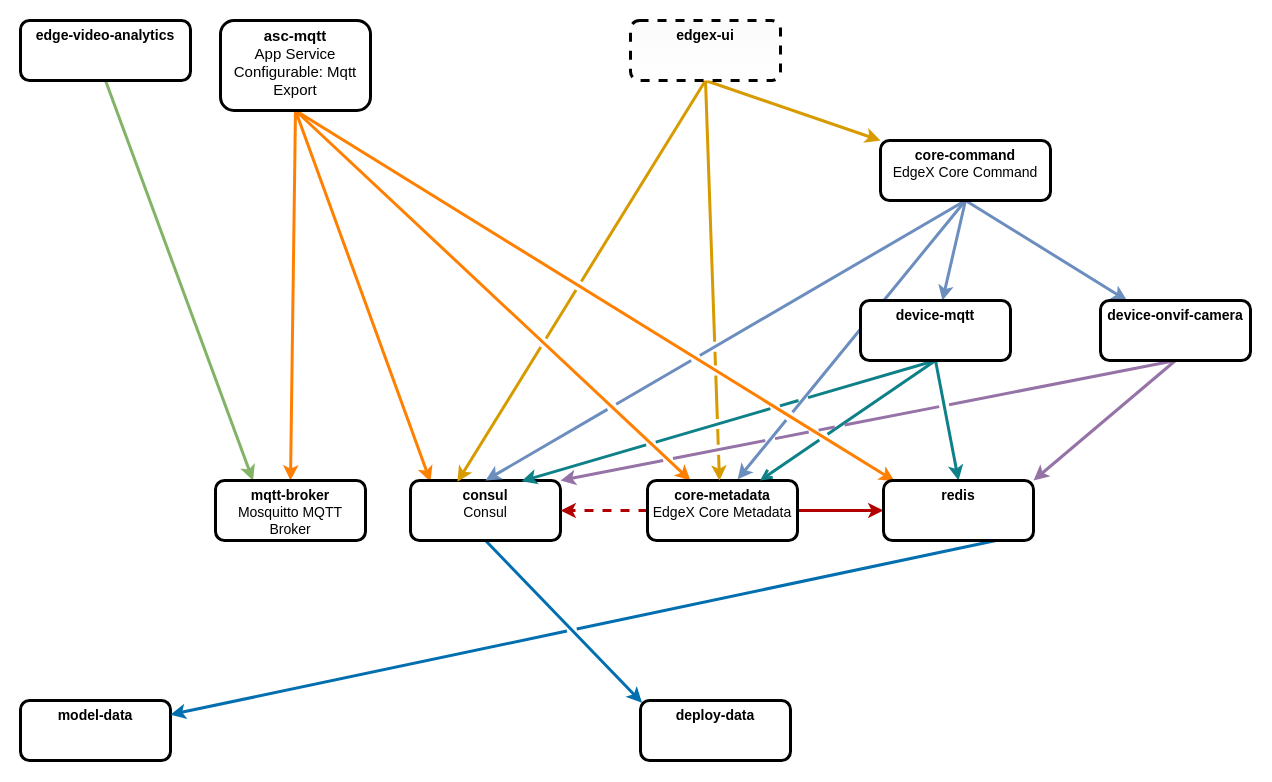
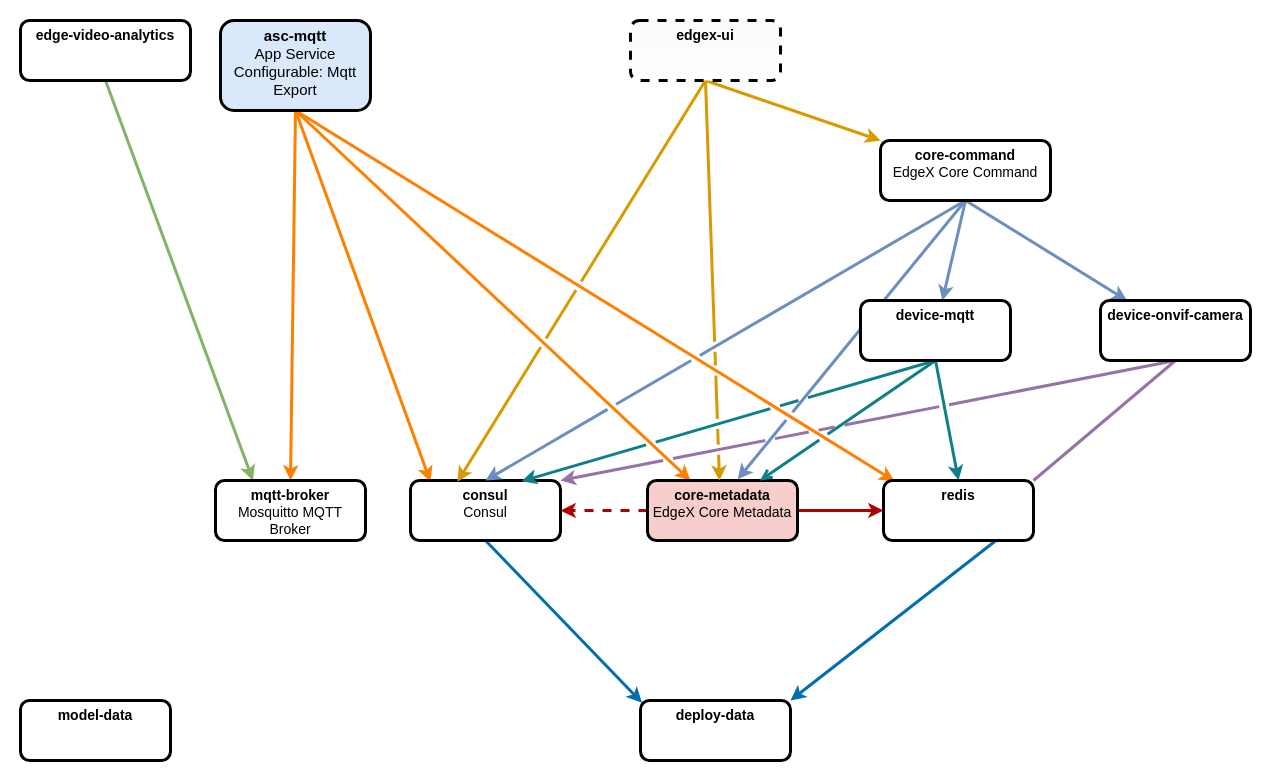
  <mxCell id="0" />
  <mxCell id="1" parent="0" />
  <mxCell id="2" style="orthogonalLoop=1;jettySize=auto;html=1;exitX=0.5;exitY=1;exitDx=0;exitDy=0;entryX=0.133;entryY=0.022;entryDx=0;entryDy=0;fontSize=14;jumpStyle=gap;strokeWidth=3;fillColor=#fff2cc;strokeColor=#FF8000;entryPerimeter=0;" parent="1" source="6" target="12" edge="1"><mxGeometry relative="1" as="geometry" /></mxCell>
  <mxCell id="3" style="orthogonalLoop=1;jettySize=auto;html=1;exitX=0.5;exitY=1;exitDx=0;exitDy=0;entryX=0.074;entryY=0.989;entryDx=0;entryDy=0;fontSize=14;jumpStyle=gap;strokeWidth=3;fillColor=#fff2cc;strokeColor=#FF8000;entryPerimeter=0;" parent="1" source="6" target="34" edge="1"><mxGeometry relative="1" as="geometry" /></mxCell>
  <mxCell id="4" style="orthogonalLoop=1;jettySize=auto;html=1;exitX=0.5;exitY=1;exitDx=0;exitDy=0;fontSize=14;jumpStyle=gap;strokeWidth=3;fillColor=#fff2cc;strokeColor=#FF8000;" parent="1" source="6" target="20" edge="1"><mxGeometry relative="1" as="geometry" /></mxCell>
  <mxCell id="5" style="orthogonalLoop=1;jettySize=auto;html=1;exitX=0.5;exitY=1;exitDx=0;exitDy=0;fontSize=14;jumpStyle=gap;strokeWidth=3;fillColor=#fff2cc;strokeColor=#FF8000;entryX=0.5;entryY=0;entryDx=0;entryDy=0;" parent="1" source="6" target="10" edge="1"><mxGeometry relative="1" as="geometry" /></mxCell>
- <mxCell id="6" value="&lt;font style=&quot;font-size: 15px&quot;&gt;&lt;b&gt;asc-mqtt&lt;/b&gt;&lt;br&gt;App Service Configurable: Mqtt Export&lt;/font&gt;" style="whiteSpace=wrap;html=1;fontSize=14;verticalAlign=top;strokeWidth=3;rounded=1;" parent="1" vertex="1"><mxGeometry x="220" y="20" width="150" height="90" as="geometry" /></mxCell>
+ <mxCell id="6" value="&lt;font style=&quot;font-size: 15px&quot;&gt;&lt;b&gt;asc-mqtt&lt;/b&gt;&lt;br&gt;App Service Configurable: Mqtt Export&lt;/font&gt;" style="whiteSpace=wrap;html=1;fontSize=14;verticalAlign=top;strokeWidth=3;rounded=1;fillColor=#dae8fc;" parent="1" vertex="1"><mxGeometry x="220" y="20" width="150" height="90" as="geometry" /></mxCell>
  <mxCell id="7" style="jumpStyle=gap;orthogonalLoop=1;jettySize=auto;html=1;exitX=0.5;exitY=1;exitDx=0;exitDy=0;fontSize=14;strokeWidth=3;fillColor=#d5e8d4;strokeColor=#82b366;entryX=0.25;entryY=0;entryDx=0;entryDy=0;" parent="1" source="8" target="10" edge="1"><mxGeometry relative="1" as="geometry" /></mxCell>
  <mxCell id="8" value="&lt;b style=&quot;font-size: 14px;&quot;&gt;edge-video-analytics&lt;/b&gt;" style="whiteSpace=wrap;html=1;fontSize=14;verticalAlign=top;strokeWidth=3;rounded=1;" parent="1" vertex="1"><mxGeometry x="20" y="20" width="170" height="60" as="geometry" /></mxCell>
  <mxCell id="9" value="&lt;b style=&quot;font-size: 14px;&quot;&gt;model-data&lt;/b&gt;" style="whiteSpace=wrap;html=1;fontSize=14;verticalAlign=top;strokeWidth=3;rounded=1;" parent="1" vertex="1"><mxGeometry x="20" y="700" width="150" height="60" as="geometry" /></mxCell>
  <mxCell id="10" value="mqtt-broker&lt;br style=&quot;font-size: 14px;&quot;&gt;&lt;span style=&quot;font-weight: normal; font-size: 14px;&quot;&gt;Mosquitto MQTT Broker&lt;/span&gt;" style="whiteSpace=wrap;html=1;flipV=1;fontSize=14;verticalAlign=top;fontStyle=1;strokeWidth=3;rounded=1;" parent="1" vertex="1"><mxGeometry x="215" y="480" width="150" height="60" as="geometry" /></mxCell>
  <mxCell id="11" style="jumpStyle=gap;orthogonalLoop=1;jettySize=auto;html=1;exitX=0.5;exitY=1;exitDx=0;exitDy=0;entryX=0.01;entryY=0.037;entryDx=0;entryDy=0;fontSize=14;strokeWidth=3;fillColor=#1ba1e2;strokeColor=#006EAF;entryPerimeter=0;" parent="1" source="12" target="21" edge="1"><mxGeometry relative="1" as="geometry" /></mxCell>
  <mxCell id="12" value="&lt;b style=&quot;font-size: 14px;&quot;&gt;consul&lt;/b&gt;&lt;br style=&quot;font-size: 14px;&quot;&gt;Consul" style="whiteSpace=wrap;html=1;fontSize=14;verticalAlign=top;strokeWidth=3;rounded=1;" parent="1" vertex="1"><mxGeometry x="410" y="480" width="150" height="60" as="geometry" /></mxCell>
  <mxCell id="13" style="jumpStyle=gap;orthogonalLoop=1;jettySize=auto;html=1;exitX=0.5;exitY=1;exitDx=0;exitDy=0;entryX=0.5;entryY=0;entryDx=0;entryDy=0;fontSize=14;strokeWidth=3;fillColor=#dae8fc;strokeColor=#6c8ebf;" parent="1" source="17" target="12" edge="1"><mxGeometry relative="1" as="geometry" /></mxCell>
  <mxCell id="14" style="jumpStyle=gap;orthogonalLoop=1;jettySize=auto;html=1;exitX=0.5;exitY=1;exitDx=0;exitDy=0;fontSize=14;entryX=0.601;entryY=-0.019;entryDx=0;entryDy=0;strokeWidth=3;fillColor=#dae8fc;strokeColor=#6c8ebf;entryPerimeter=0;" parent="1" source="17" target="20" edge="1"><mxGeometry relative="1" as="geometry" /></mxCell>
  <mxCell id="15" style="jumpStyle=gap;orthogonalLoop=1;jettySize=auto;html=1;exitX=0.5;exitY=1;exitDx=0;exitDy=0;fontSize=14;strokeWidth=3;fillColor=#dae8fc;strokeColor=#6c8ebf;" parent="1" source="17" target="25" edge="1"><mxGeometry relative="1" as="geometry" /></mxCell>
  <mxCell id="16" style="jumpStyle=gap;orthogonalLoop=1;jettySize=auto;html=1;exitX=0.5;exitY=1;exitDx=0;exitDy=0;fontSize=14;strokeWidth=3;fillColor=#dae8fc;strokeColor=#6c8ebf;" parent="1" source="17" target="28" edge="1"><mxGeometry relative="1" as="geometry" /></mxCell>
  <mxCell id="17" value="&lt;b style=&quot;font-size: 14px;&quot;&gt;core-command&lt;/b&gt;&lt;br style=&quot;font-size: 14px;&quot;&gt;EdgeX Core Command" style="whiteSpace=wrap;html=1;fontSize=14;verticalAlign=top;strokeWidth=3;rounded=1;" parent="1" vertex="1"><mxGeometry x="880" y="140" width="170" height="60" as="geometry" /></mxCell>
  <mxCell id="18" style="jumpStyle=gap;orthogonalLoop=1;jettySize=auto;html=1;exitX=0;exitY=0.5;exitDx=0;exitDy=0;entryX=1;entryY=0.5;entryDx=0;entryDy=0;fontSize=14;strokeWidth=3;fillColor=#e51400;strokeColor=#B20000;dashed=1;" parent="1" source="20" target="12" edge="1"><mxGeometry relative="1" as="geometry" /></mxCell>
  <mxCell id="19" style="jumpStyle=gap;orthogonalLoop=1;jettySize=auto;html=1;exitX=1;exitY=0.5;exitDx=0;exitDy=0;fontSize=14;entryX=0;entryY=0.5;entryDx=0;entryDy=0;strokeWidth=3;fillColor=#e51400;strokeColor=#B20000;" parent="1" source="20" target="34" edge="1"><mxGeometry relative="1" as="geometry" /></mxCell>
- <mxCell id="20" value="&lt;b style=&quot;font-size: 14px;&quot;&gt;core-metadata&lt;/b&gt;&lt;br style=&quot;font-size: 14px;&quot;&gt;EdgeX Core Metadata" style="whiteSpace=wrap;html=1;fontSize=14;verticalAlign=top;strokeWidth=3;rounded=1;" parent="1" vertex="1"><mxGeometry x="647" y="480" width="150" height="60" as="geometry" /></mxCell>
+ <mxCell id="20" value="&lt;b style=&quot;font-size: 14px;&quot;&gt;core-metadata&lt;/b&gt;&lt;br style=&quot;font-size: 14px;&quot;&gt;EdgeX Core Metadata" style="whiteSpace=wrap;html=1;fontSize=14;verticalAlign=top;strokeWidth=3;rounded=1;fillColor=#f8cecc;" parent="1" vertex="1"><mxGeometry x="647" y="480" width="150" height="60" as="geometry" /></mxCell>
  <mxCell id="21" value="&lt;b style=&quot;font-size: 14px;&quot;&gt;deploy-data&lt;/b&gt;" style="whiteSpace=wrap;html=1;fontSize=14;verticalAlign=top;strokeWidth=3;rounded=1;" parent="1" vertex="1"><mxGeometry x="640" y="700" width="150" height="60" as="geometry" /></mxCell>
  <mxCell id="22" style="jumpStyle=gap;orthogonalLoop=1;jettySize=auto;html=1;exitX=0.5;exitY=1;exitDx=0;exitDy=0;entryX=0.75;entryY=0;entryDx=0;entryDy=0;fontSize=14;strokeWidth=3;fillColor=#b0e3e6;strokeColor=#0e8088;endArrow=open;" parent="1" source="25" target="20" edge="1"><mxGeometry relative="1" as="geometry" /></mxCell>
  <mxCell id="23" style="jumpStyle=gap;orthogonalLoop=1;jettySize=auto;html=1;exitX=0.5;exitY=1;exitDx=0;exitDy=0;entryX=0.5;entryY=0;entryDx=0;entryDy=0;fontSize=14;strokeWidth=3;fillColor=#b0e3e6;strokeColor=#0e8088;" parent="1" source="25" target="34" edge="1"><mxGeometry relative="1" as="geometry" /></mxCell>
  <mxCell id="24" style="jumpStyle=gap;orthogonalLoop=1;jettySize=auto;html=1;exitX=0.5;exitY=1;exitDx=0;exitDy=0;entryX=0.741;entryY=0.011;entryDx=0;entryDy=0;fontSize=14;strokeWidth=3;fillColor=#b0e3e6;strokeColor=#0e8088;entryPerimeter=0;" parent="1" source="25" target="12" edge="1"><mxGeometry relative="1" as="geometry" /></mxCell>
  <mxCell id="25" value="&lt;b style=&quot;font-size: 14px;&quot;&gt;device-mqtt&lt;/b&gt;" style="whiteSpace=wrap;html=1;fontSize=14;verticalAlign=top;strokeWidth=3;rounded=1;" parent="1" vertex="1"><mxGeometry x="860" y="300" width="150" height="60" as="geometry" /></mxCell>
- <mxCell id="26" style="jumpStyle=gap;orthogonalLoop=1;jettySize=auto;html=1;exitX=0.5;exitY=1;exitDx=0;exitDy=0;entryX=1;entryY=0;entryDx=0;entryDy=0;fontSize=14;strokeWidth=3;fillColor=#e1d5e7;strokeColor=#9673a6;" parent="1" source="28" target="34" edge="1"><mxGeometry relative="1" as="geometry" /></mxCell>
+ <mxCell id="26" style="jumpStyle=gap;orthogonalLoop=1;jettySize=auto;html=1;exitX=0.5;exitY=1;exitDx=0;exitDy=0;entryX=1;entryY=0;entryDx=0;entryDy=0;fontSize=14;strokeWidth=3;fillColor=#e1d5e7;strokeColor=#9673a6;endArrow=none;" parent="1" source="28" target="34" edge="1"><mxGeometry relative="1" as="geometry" /></mxCell>
  <mxCell id="27" style="jumpStyle=gap;orthogonalLoop=1;jettySize=auto;html=1;exitX=0.5;exitY=1;exitDx=0;exitDy=0;fontSize=14;strokeWidth=3;fillColor=#e1d5e7;strokeColor=#9673a6;entryX=1;entryY=0;entryDx=0;entryDy=0;" parent="1" source="28" target="12" edge="1"><mxGeometry relative="1" as="geometry"><mxPoint x="490" y="480" as="targetPoint" /></mxGeometry></mxCell>
  <mxCell id="28" value="&lt;b style=&quot;font-size: 14px;&quot;&gt;device-onvif-camera&lt;/b&gt;" style="whiteSpace=wrap;html=1;fontSize=14;verticalAlign=top;strokeWidth=3;rounded=1;" parent="1" vertex="1"><mxGeometry x="1100" y="300" width="150" height="60" as="geometry" /></mxCell>
  <mxCell id="29" style="edgeStyle=none;jumpStyle=gap;orthogonalLoop=1;jettySize=auto;html=1;exitX=0.5;exitY=1;exitDx=0;exitDy=0;entryX=0.48;entryY=0.002;entryDx=0;entryDy=0;fontSize=14;strokeWidth=3;fillColor=#ffe6cc;strokeColor=#d79b00;entryPerimeter=0;" parent="1" source="32" target="20" edge="1"><mxGeometry relative="1" as="geometry" /></mxCell>
  <mxCell id="30" style="edgeStyle=none;jumpStyle=gap;orthogonalLoop=1;jettySize=auto;html=1;exitX=0.5;exitY=1;exitDx=0;exitDy=0;fontSize=14;strokeWidth=3;fillColor=#ffe6cc;strokeColor=#d79b00;entryX=0;entryY=0;entryDx=0;entryDy=0;" parent="1" source="32" target="17" edge="1"><mxGeometry relative="1" as="geometry" /></mxCell>
  <mxCell id="31" style="edgeStyle=none;jumpStyle=gap;orthogonalLoop=1;jettySize=auto;html=1;exitX=0.5;exitY=1;exitDx=0;exitDy=0;fontSize=14;strokeWidth=3;fillColor=#ffe6cc;strokeColor=#d79b00;entryX=0.313;entryY=0.022;entryDx=0;entryDy=0;entryPerimeter=0;" parent="1" source="32" target="12" edge="1"><mxGeometry relative="1" as="geometry" /></mxCell>
  <mxCell id="32" value="&lt;b style=&quot;font-size: 14px;&quot;&gt;edgex-ui&lt;/b&gt;" style="whiteSpace=wrap;html=1;fontSize=14;verticalAlign=top;strokeWidth=3;fillColor=default;gradientColor=#FAFAFA;gradientDirection=north;rounded=1;dashed=1;" parent="1" vertex="1"><mxGeometry x="630" y="20" width="150" height="60" as="geometry" /></mxCell>
- <mxCell id="33" style="edgeStyle=none;jumpStyle=gap;orthogonalLoop=1;jettySize=auto;html=1;exitX=0.75;exitY=1;exitDx=0;exitDy=0;fontSize=14;strokeWidth=3;fillColor=#1ba1e2;strokeColor=#006EAF;" parent="1" source="34" target="9" edge="1"><mxGeometry relative="1" as="geometry" /></mxCell>
+ <mxCell id="33" style="edgeStyle=none;jumpStyle=gap;orthogonalLoop=1;jettySize=auto;html=1;exitX=0.75;exitY=1;exitDx=0;exitDy=0;entryX=1;entryY=0;entryDx=0;entryDy=0;fontSize=14;strokeWidth=3;fillColor=#1ba1e2;strokeColor=#006EAF;" parent="1" source="34" target="21" edge="1"><mxGeometry relative="1" as="geometry" /></mxCell>
  <mxCell id="34" value="&lt;b style=&quot;font-size: 14px;&quot;&gt;redis&lt;/b&gt;" style="whiteSpace=wrap;html=1;flipV=1;fontSize=14;verticalAlign=top;strokeWidth=3;rounded=1;" parent="1" vertex="1"><mxGeometry x="883" y="480" width="150" height="60" as="geometry" /></mxCell>
